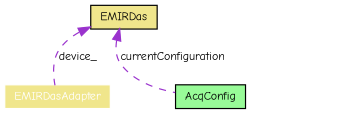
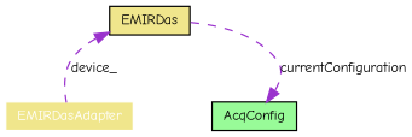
  digraph {
    fontname="Comic Neue"
    node [color=black fillcolor=khaki fontname="Comic Neue" fontsize=10 shape=record style=filled]
    edge [color=darkorchid3 dir=back fontname="Comic Neue" fontsize=10 labelfontname=Helvetica labelfontsize=10 style=dashed]
    n1 [color=white fontcolor=white height=0.2 label=EMIRDasAdapter width=0.4]
    n2 [height=0.2 label=EMIRDas width=0.4]
    n3 [fillcolor=palegreen height=0.2 label=AcqConfig width=0.4]
    n2 -> n1 [label=device_]
-   n2 -> n3 [label=currentConfiguration]
+   n3 -> n2 [label=currentConfiguration]
  }
